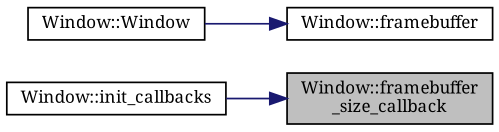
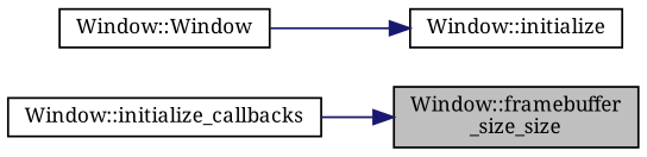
  digraph {
    fontname="Noto Serif"
    rankdir=RL
    node [color=black fontname="Noto Serif" fontsize=10 shape=record]
    edge [color=midnightblue dir=back fontname="Noto Serif" fontsize=10 labelfontname=Helvetica labelfontsize=10 style=solid]
-   n1 [fillcolor=grey75 fontcolor=black height=0.2 label="Window::framebuffer\l_size_callback" style=filled width=0.4]
-   n2 [height=0.2 label="Window::init_callbacks" width=0.4]
-   n3 [height=0.2 label="Window::framebuffer" width=0.4]
+   n1 [fillcolor=grey75 fontcolor=black height=0.2 label="Window::framebuffer\l_size_size" style=filled width=0.4]
+   n2 [height=0.2 label="Window::initialize_callbacks" width=0.4]
+   n3 [height=0.2 label="Window::initialize" width=0.4]
    n4 [height=0.2 label="Window::Window" width=0.4]
    n1 -> n2
    n3 -> n4
  }
